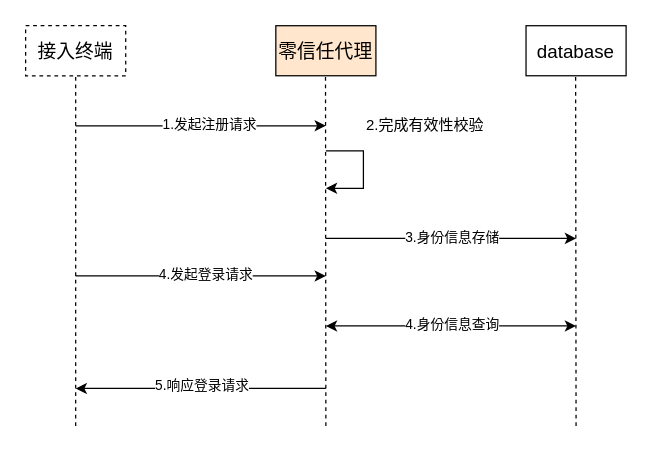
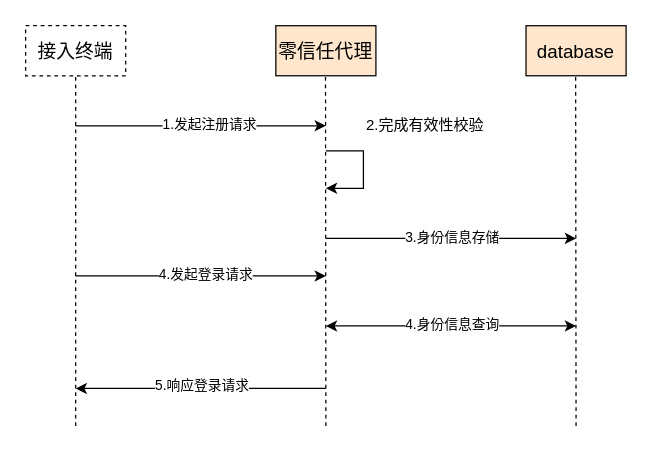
  <mxCell id="0" />
  <mxCell id="1" parent="0" />
  <mxCell id="2" value="&lt;font style=&quot;font-size: 15px;&quot;&gt;接入终端&lt;/font&gt;" style="rounded=0;whiteSpace=wrap;html=1;dashed=1;" vertex="1" parent="1"><mxGeometry x="20" y="20" width="80" height="40" as="geometry" /></mxCell>
  <mxCell id="3" value="&lt;font style=&quot;font-size: 15px;&quot;&gt;零信任代理&lt;/font&gt;" style="rounded=0;whiteSpace=wrap;html=1;fillColor=#ffe6cc;" vertex="1" parent="1"><mxGeometry x="220" y="20" width="80" height="40" as="geometry" /></mxCell>
- <mxCell id="4" value="&lt;span style=&quot;font-size: 15px;&quot;&gt;database&lt;/span&gt;" style="rounded=0;whiteSpace=wrap;html=1;" vertex="1" parent="1"><mxGeometry x="420" y="20" width="80" height="40" as="geometry" /></mxCell>
+ <mxCell id="4" value="&lt;span style=&quot;font-size: 15px;&quot;&gt;database&lt;/span&gt;" style="rounded=0;whiteSpace=wrap;html=1;fillColor=#ffe6cc;" vertex="1" parent="1"><mxGeometry x="420" y="20" width="80" height="40" as="geometry" /></mxCell>
  <mxCell id="5" value="" style="endArrow=none;dashed=1;html=1;rounded=0;entryX=0.5;entryY=1;entryDx=0;entryDy=0;" edge="1" parent="1" target="2"><mxGeometry width="50" height="50" relative="1" as="geometry"><mxPoint x="60" y="340" as="sourcePoint" /><mxPoint x="110" y="180" as="targetPoint" /></mxGeometry></mxCell>
  <mxCell id="6" value="" style="endArrow=none;dashed=1;html=1;rounded=0;entryX=0.5;entryY=1;entryDx=0;entryDy=0;" edge="1" parent="1"><mxGeometry width="50" height="50" relative="1" as="geometry"><mxPoint x="260" y="340" as="sourcePoint" /><mxPoint x="259.71" y="60" as="targetPoint" /></mxGeometry></mxCell>
  <mxCell id="7" value="" style="endArrow=none;dashed=1;html=1;rounded=0;entryX=0.5;entryY=1;entryDx=0;entryDy=0;" edge="1" parent="1"><mxGeometry width="50" height="50" relative="1" as="geometry"><mxPoint x="460" y="340" as="sourcePoint" /><mxPoint x="459.66" y="60" as="targetPoint" /></mxGeometry></mxCell>
  <mxCell id="8" value="" style="endArrow=classic;html=1;rounded=0;" edge="1" parent="1"><mxGeometry width="50" height="50" relative="1" as="geometry"><mxPoint x="60" y="100" as="sourcePoint" /><mxPoint x="260" y="100" as="targetPoint" /></mxGeometry></mxCell>
  <mxCell id="9" value="1.发起注册请求" style="edgeLabel;html=1;align=center;verticalAlign=middle;resizable=0;points=[];" vertex="1" connectable="0" parent="8"><mxGeometry x="0.057" y="2" relative="1" as="geometry"><mxPoint as="offset" /></mxGeometry></mxCell>
  <mxCell id="10" value="" style="endArrow=classic;html=1;rounded=0;" edge="1" parent="1"><mxGeometry width="50" height="50" relative="1" as="geometry"><mxPoint x="260" y="190" as="sourcePoint" /><mxPoint x="460" y="190" as="targetPoint" /></mxGeometry></mxCell>
  <mxCell id="11" value="3.身份信息存储" style="edgeLabel;html=1;align=center;verticalAlign=middle;resizable=0;points=[];" vertex="1" connectable="0" parent="10"><mxGeometry x="-0.138" y="2" relative="1" as="geometry"><mxPoint x="14" as="offset" /></mxGeometry></mxCell>
  <mxCell id="12" value="" style="endArrow=classic;html=1;rounded=0;" edge="1" parent="1"><mxGeometry width="50" height="50" relative="1" as="geometry"><mxPoint x="60" y="220" as="sourcePoint" /><mxPoint x="260" y="220" as="targetPoint" /></mxGeometry></mxCell>
  <mxCell id="13" value="4.发起登录请求" style="edgeLabel;html=1;align=center;verticalAlign=middle;resizable=0;points=[];" vertex="1" connectable="0" parent="12"><mxGeometry x="0.034" y="2" relative="1" as="geometry"><mxPoint as="offset" /></mxGeometry></mxCell>
  <mxCell id="14" value="" style="endArrow=classic;startArrow=classic;html=1;rounded=0;" edge="1" parent="1"><mxGeometry width="50" height="50" relative="1" as="geometry"><mxPoint x="260" y="260" as="sourcePoint" /><mxPoint x="460" y="260" as="targetPoint" /></mxGeometry></mxCell>
  <mxCell id="15" value="4.身份信息查询" style="edgeLabel;html=1;align=center;verticalAlign=middle;resizable=0;points=[];" vertex="1" connectable="0" parent="14"><mxGeometry x="-0.069" y="2" relative="1" as="geometry"><mxPoint x="7" as="offset" /></mxGeometry></mxCell>
  <mxCell id="16" value="" style="endArrow=classic;html=1;rounded=0;" edge="1" parent="1"><mxGeometry width="50" height="50" relative="1" as="geometry"><mxPoint x="260" y="310" as="sourcePoint" /><mxPoint x="60" y="310" as="targetPoint" /></mxGeometry></mxCell>
  <mxCell id="17" value="5.响应登录请求" style="edgeLabel;html=1;align=center;verticalAlign=middle;resizable=0;points=[];" vertex="1" connectable="0" parent="16"><mxGeometry x="0.058" y="-3" relative="1" as="geometry"><mxPoint x="6" as="offset" /></mxGeometry></mxCell>
  <mxCell id="18" value="" style="endArrow=classic;html=1;rounded=0;" edge="1" parent="1"><mxGeometry width="50" height="50" relative="1" as="geometry"><mxPoint x="260" y="120" as="sourcePoint" /><mxPoint x="260" y="150" as="targetPoint" /><Array as="points"><mxPoint x="290" y="120" /><mxPoint x="290" y="150" /></Array></mxGeometry></mxCell>
  <mxCell id="19" value="2.完成有效性校验" style="text;html=1;align=center;verticalAlign=middle;resizable=0;points=[];autosize=1;strokeColor=none;fillColor=none;" vertex="1" parent="1"><mxGeometry x="279" y="85" width="120" height="30" as="geometry" /></mxCell>
